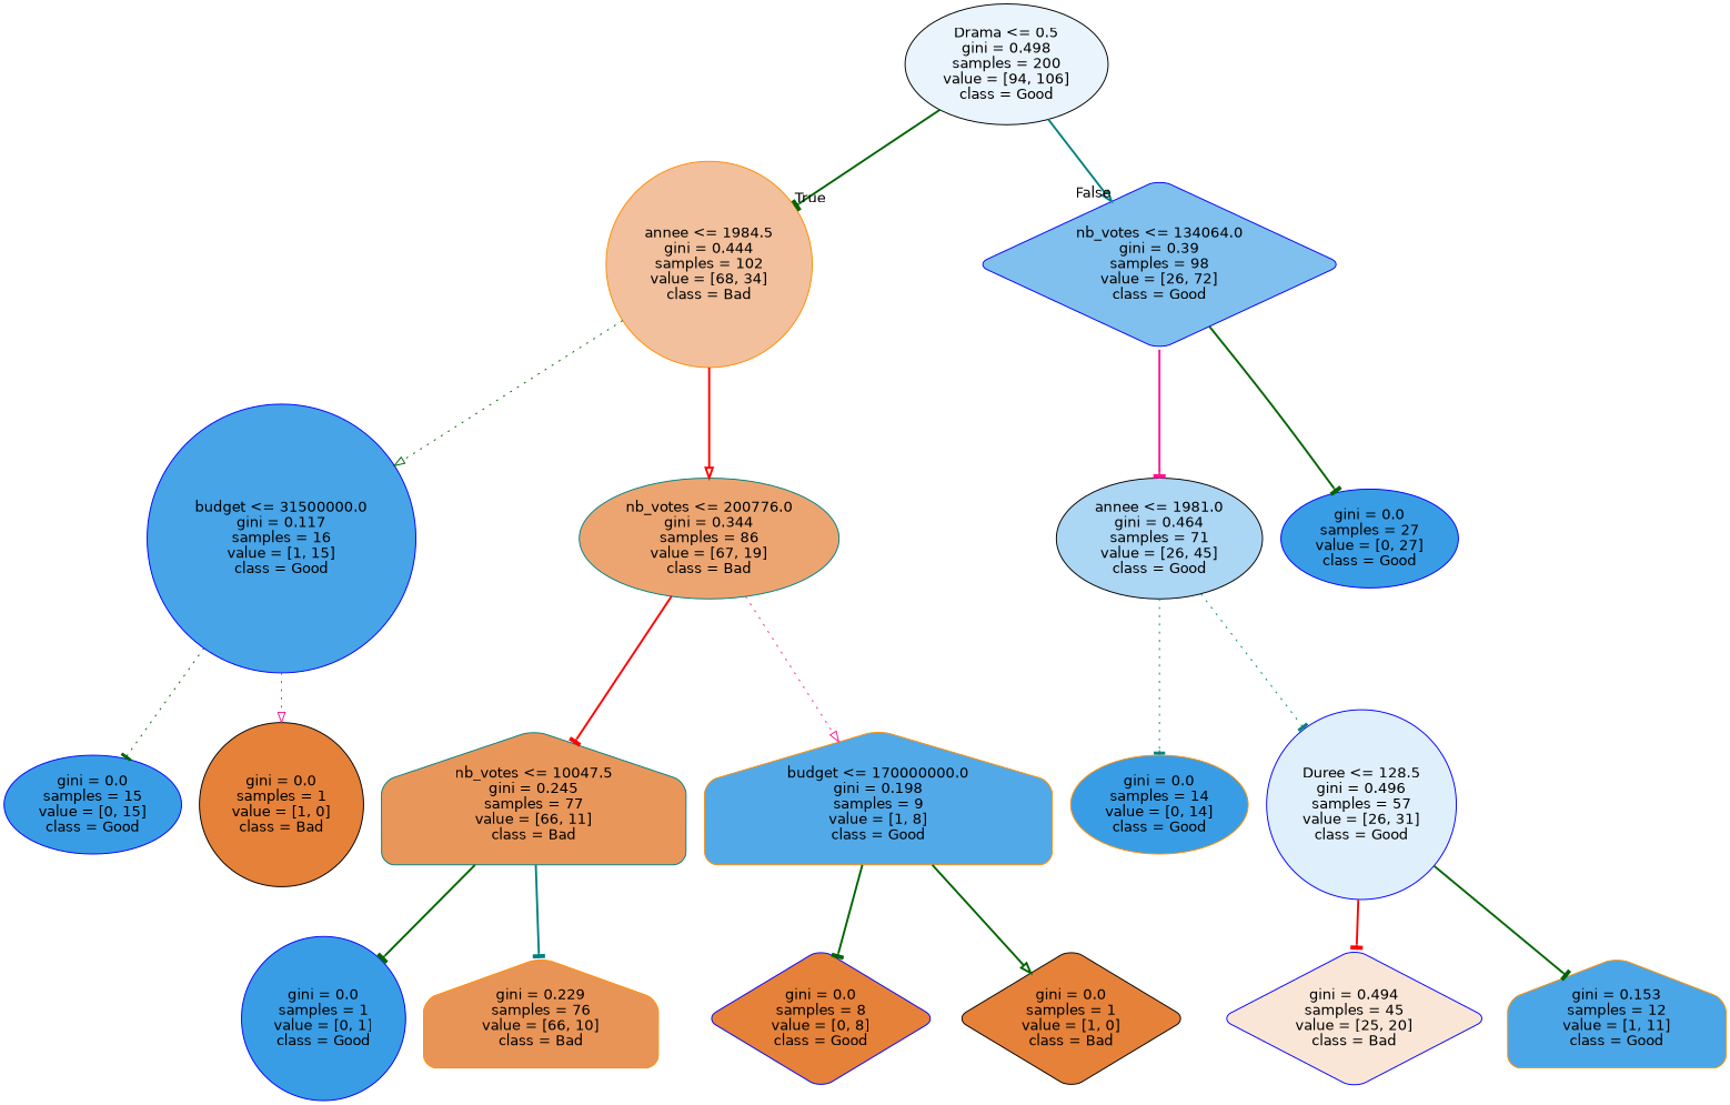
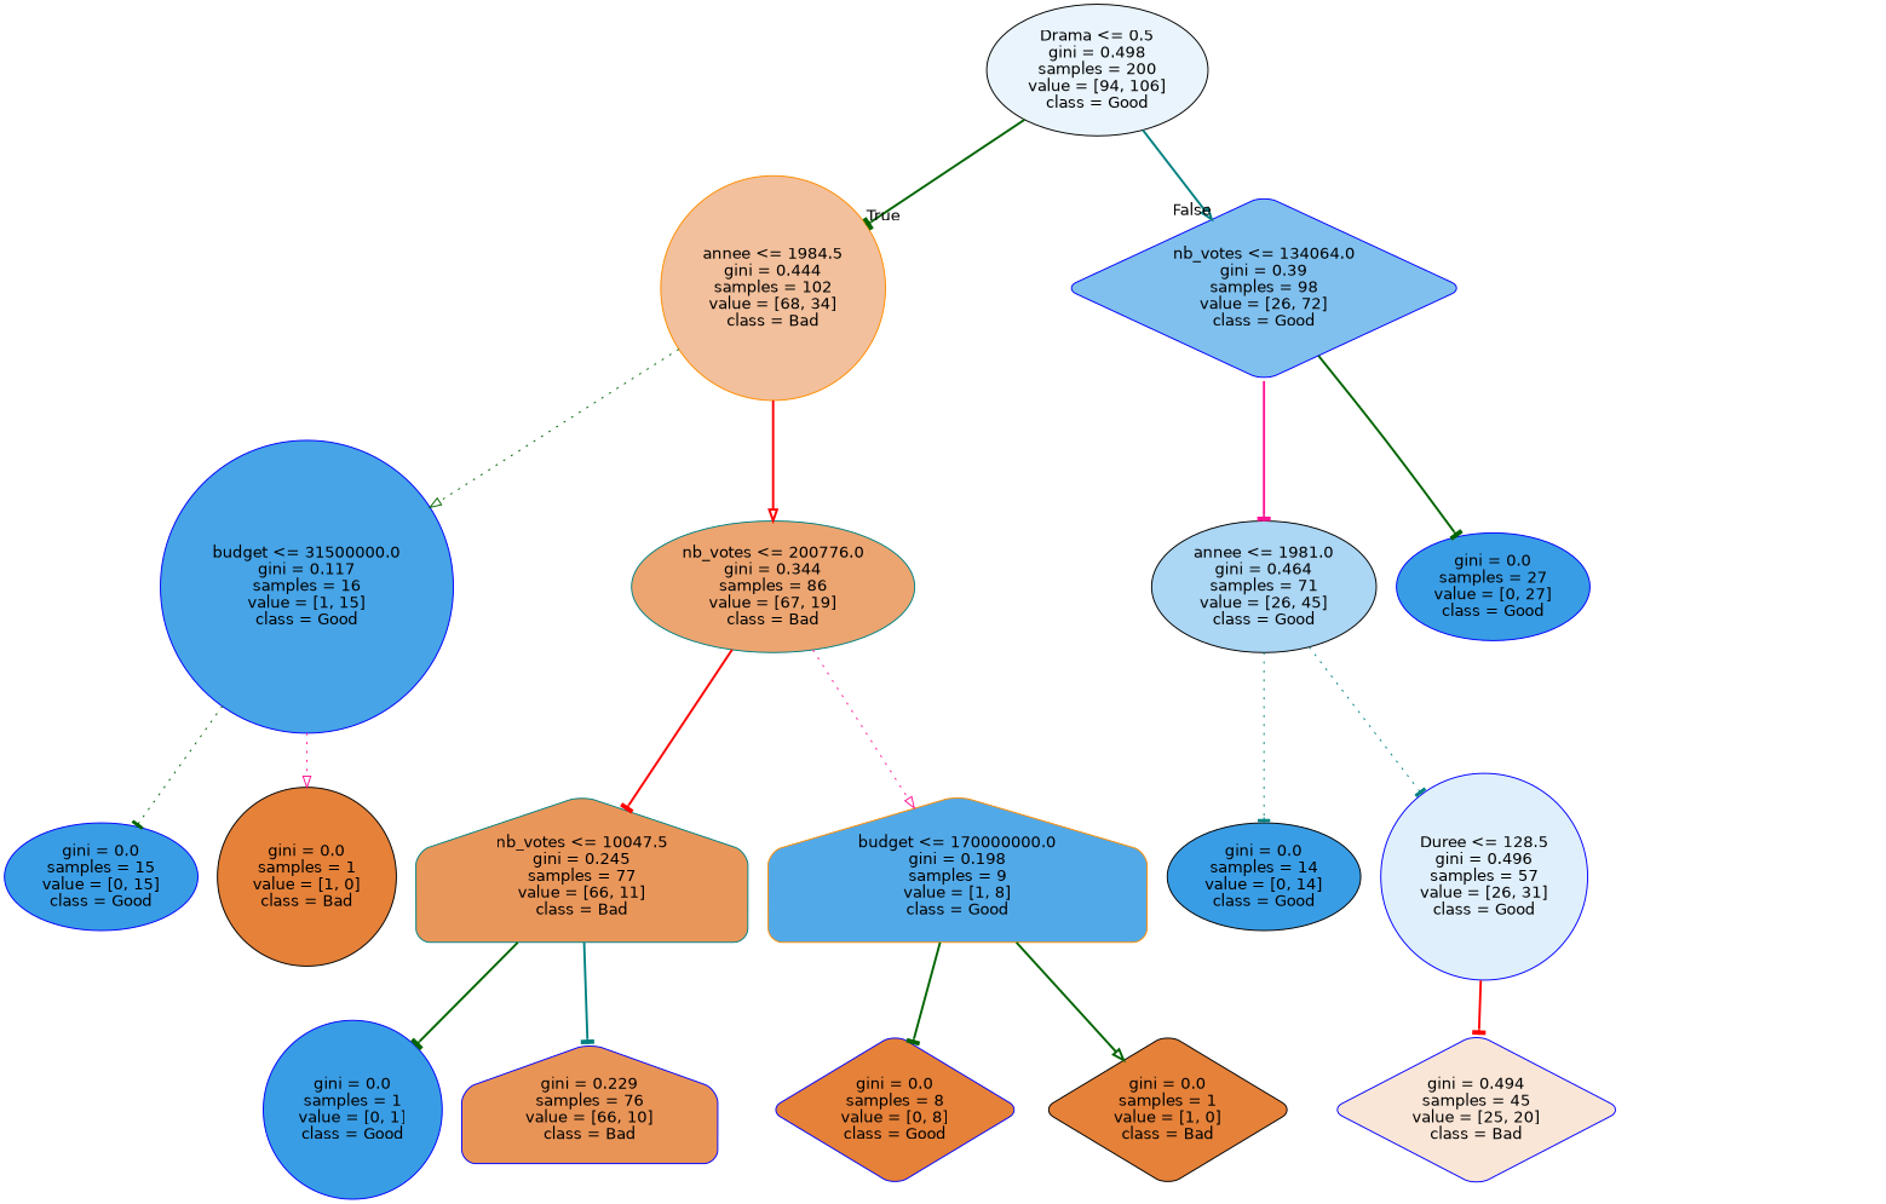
  digraph {
    fontname="DejaVu Sans"
    node [color=blue fillcolor="#399de5" fontname="DejaVu Sans" shape=ellipse style="filled, rounded"]
    edge [arrowhead=tee color=darkgreen fontname="DejaVu Sans" style=bold]
    n1 [color=black fillcolor="#e9f4fc" label="Drama <= 0.5\ngini = 0.498\nsamples = 200\nvalue = [94, 106]\nclass = Good"]
    n2 [color=darkorange fillcolor="#f2c09c" label="annee <= 1984.5\ngini = 0.444\nsamples = 102\nvalue = [68, 34]\nclass = Bad" shape=circle]
    n3 [fillcolor="#80c0ee" label="nb_votes <= 134064.0\ngini = 0.39\nsamples = 98\nvalue = [26, 72]\nclass = Good" shape=diamond]
    n4 [fillcolor="#46a4e7" label="budget <= 31500000.0\ngini = 0.117\nsamples = 16\nvalue = [1, 15]\nclass = Good" shape=circle]
    n5 [color=teal fillcolor="#eca571" label="nb_votes <= 200776.0\ngini = 0.344\nsamples = 86\nvalue = [67, 19]\nclass = Bad"]
    n6 [color=black fillcolor="#abd6f4" label="annee <= 1981.0\ngini = 0.464\nsamples = 71\nvalue = [26, 45]\nclass = Good"]
    n7 [label="gini = 0.0\nsamples = 27\nvalue = [0, 27]\nclass = Good"]
    n8 [label="gini = 0.0\nsamples = 15\nvalue = [0, 15]\nclass = Good"]
    n9 [color=black fillcolor="#e58139" label="gini = 0.0\nsamples = 1\nvalue = [1, 0]\nclass = Bad" shape=circle]
    n10 [color=teal fillcolor="#e9965a" label="nb_votes <= 10047.5\ngini = 0.245\nsamples = 77\nvalue = [66, 11]\nclass = Bad" shape=house]
    n11 [color=darkorange fillcolor="#52a9e8" label="budget <= 170000000.0\ngini = 0.198\nsamples = 9\nvalue = [1, 8]\nclass = Good" shape=house]
    n12 [label="gini = 0.0\nsamples = 1\nvalue = [0, 1]\nclass = Good" shape=circle]
-   n13 [color=darkorange fillcolor="#e99457" label="gini = 0.229\nsamples = 76\nvalue = [66, 10]\nclass = Bad" shape=house]
+   n13 [fillcolor="#e99457" label="gini = 0.229\nsamples = 76\nvalue = [66, 10]\nclass = Bad" shape=house]
    n14 [fillcolor="#e58139" label="gini = 0.0\nsamples = 8\nvalue = [0, 8]\nclass = Good" shape=diamond]
    n15 [color=black fillcolor="#e58139" label="gini = 0.0\nsamples = 1\nvalue = [1, 0]\nclass = Bad" shape=diamond]
-   n16 [color=darkorange label="gini = 0.0\nsamples = 14\nvalue = [0, 14]\nclass = Good"]
+   n16 [color=black label="gini = 0.0\nsamples = 14\nvalue = [0, 14]\nclass = Good"]
    n17 [fillcolor="#dfeffb" label="Duree <= 128.5\ngini = 0.496\nsamples = 57\nvalue = [26, 31]\nclass = Good" shape=circle]
    n18 [fillcolor="#fae6d7" label="gini = 0.494\nsamples = 45\nvalue = [25, 20]\nclass = Bad" shape=diamond]
-   n19 [color=darkorange fillcolor="#4ba6e7" label="gini = 0.153\nsamples = 12\nvalue = [1, 11]\nclass = Good" shape=house]
    n1 -> n2 [headlabel=True labelangle=45 labeldistance=2.5]
    n1 -> n3 [arrowhead=onormal color=teal headlabel=False labelangle=-45 labeldistance=2.5]
    n2 -> n4 [arrowhead=onormal style=dotted]
    n2 -> n5 [arrowhead=onormal color=red]
    n3 -> n6 [color=deeppink]
    n3 -> n7
    n4 -> n8 [style=dotted]
    n4 -> n9 [arrowhead=onormal color=deeppink style=dotted]
    n5 -> n10 [color=red]
    n5 -> n11 [arrowhead=onormal color=deeppink style=dotted]
    n6 -> n16 [color=teal style=dotted]
    n6 -> n17 [color=teal style=dotted]
    n10 -> n12
    n10 -> n13 [color=teal]
    n11 -> n14
    n11 -> n15 [arrowhead=onormal]
    n17 -> n18 [color=red]
-   n17 -> n19
  }
